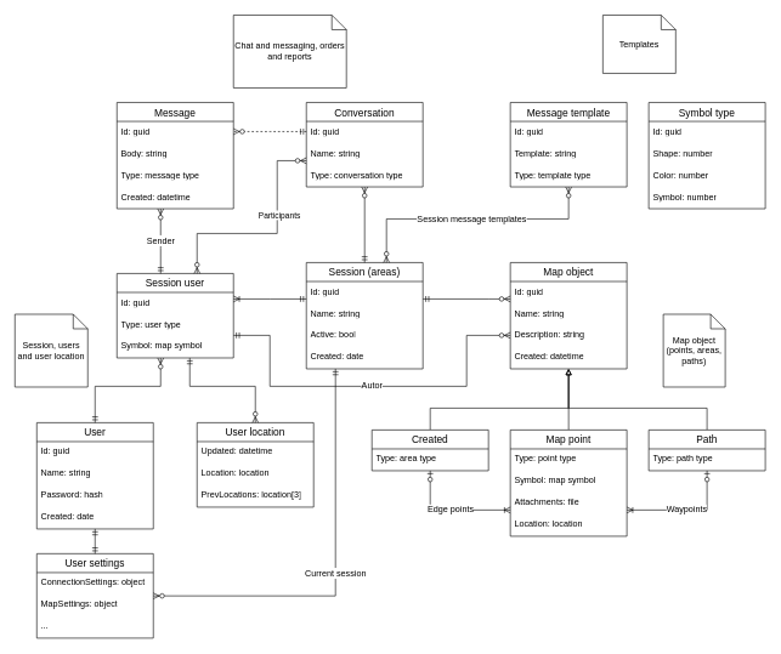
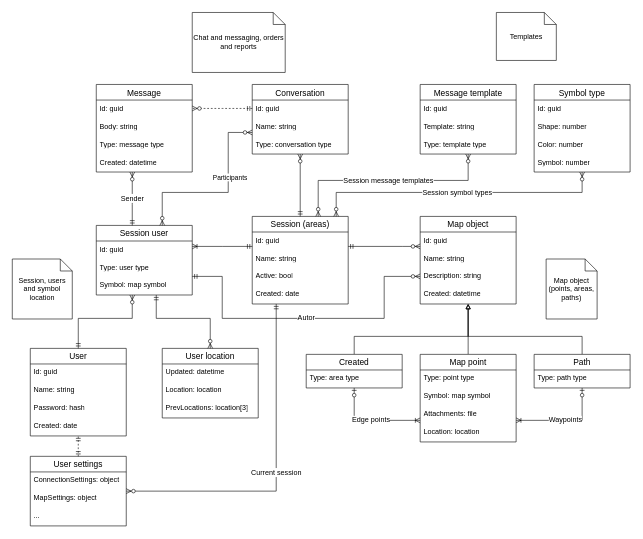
  <mxCell id="0" />
  <mxCell id="1" parent="0" />
  <mxCell id="2" value="Session (areas)" style="swimlane;fontStyle=0;childLayout=stackLayout;horizontal=1;startSize=26;horizontalStack=0;resizeParent=1;resizeParentMax=0;resizeLast=0;collapsible=1;marginBottom=0;align=center;fontSize=14;" parent="1" vertex="1"><mxGeometry x="420" y="360" width="160" height="146" as="geometry"><mxRectangle x="334" y="150" width="130" height="30" as="alternateBounds" /></mxGeometry></mxCell>
  <mxCell id="3" value="Id: guid" style="text;strokeColor=none;fillColor=none;spacingLeft=4;spacingRight=4;overflow=hidden;rotatable=0;points=[[0,0.5],[1,0.5]];portConstraint=eastwest;fontSize=12;whiteSpace=wrap;html=1;" parent="2" vertex="1"><mxGeometry y="26" width="160" height="30" as="geometry" /></mxCell>
  <mxCell id="4" value="Name: string" style="text;strokeColor=none;fillColor=none;spacingLeft=4;spacingRight=4;overflow=hidden;rotatable=0;points=[[0,0.5],[1,0.5]];portConstraint=eastwest;fontSize=12;whiteSpace=wrap;html=1;" parent="2" vertex="1"><mxGeometry y="56" width="160" height="30" as="geometry" /></mxCell>
  <mxCell id="5" value="Active: bool" style="text;strokeColor=none;fillColor=none;spacingLeft=4;spacingRight=4;overflow=hidden;rotatable=0;points=[[0,0.5],[1,0.5]];portConstraint=eastwest;fontSize=12;whiteSpace=wrap;html=1;" parent="2" vertex="1"><mxGeometry y="86" width="160" height="30" as="geometry" /></mxCell>
  <mxCell id="6" value="Created: date" style="text;strokeColor=none;fillColor=none;spacingLeft=4;spacingRight=4;overflow=hidden;rotatable=0;points=[[0,0.5],[1,0.5]];portConstraint=eastwest;fontSize=12;whiteSpace=wrap;html=1;" parent="2" vertex="1"><mxGeometry y="116" width="160" height="30" as="geometry" /></mxCell>
  <mxCell id="7" value="User" style="swimlane;fontStyle=0;childLayout=stackLayout;horizontal=1;startSize=26;horizontalStack=0;resizeParent=1;resizeParentMax=0;resizeLast=0;collapsible=1;marginBottom=0;align=center;fontSize=14;" parent="1" vertex="1"><mxGeometry x="50" y="580" width="160" height="146" as="geometry" /></mxCell>
  <mxCell id="8" value="Id: guid" style="text;strokeColor=none;fillColor=none;spacingLeft=4;spacingRight=4;overflow=hidden;rotatable=0;points=[[0,0.5],[1,0.5]];portConstraint=eastwest;fontSize=12;whiteSpace=wrap;html=1;" parent="7" vertex="1"><mxGeometry y="26" width="160" height="30" as="geometry" /></mxCell>
  <mxCell id="9" value="Name: string" style="text;strokeColor=none;fillColor=none;spacingLeft=4;spacingRight=4;overflow=hidden;rotatable=0;points=[[0,0.5],[1,0.5]];portConstraint=eastwest;fontSize=12;whiteSpace=wrap;html=1;" parent="7" vertex="1"><mxGeometry y="56" width="160" height="30" as="geometry" /></mxCell>
  <mxCell id="10" value="Password: hash" style="text;strokeColor=none;fillColor=none;spacingLeft=4;spacingRight=4;overflow=hidden;rotatable=0;points=[[0,0.5],[1,0.5]];portConstraint=eastwest;fontSize=12;whiteSpace=wrap;html=1;" parent="7" vertex="1"><mxGeometry y="86" width="160" height="30" as="geometry" /></mxCell>
  <mxCell id="11" value="Created: date" style="text;strokeColor=none;fillColor=none;spacingLeft=4;spacingRight=4;overflow=hidden;rotatable=0;points=[[0,0.5],[1,0.5]];portConstraint=eastwest;fontSize=12;whiteSpace=wrap;html=1;" parent="7" vertex="1"><mxGeometry y="116" width="160" height="30" as="geometry" /></mxCell>
  <mxCell id="12" value="Session user" style="swimlane;fontStyle=0;childLayout=stackLayout;horizontal=1;startSize=26;horizontalStack=0;resizeParent=1;resizeParentMax=0;resizeLast=0;collapsible=1;marginBottom=0;align=center;fontSize=14;" parent="1" vertex="1"><mxGeometry x="160" y="375" width="160" height="116" as="geometry" /></mxCell>
  <mxCell id="13" value="Id: guid" style="text;strokeColor=none;fillColor=none;spacingLeft=4;spacingRight=4;overflow=hidden;rotatable=0;points=[[0,0.5],[1,0.5]];portConstraint=eastwest;fontSize=12;whiteSpace=wrap;html=1;" parent="12" vertex="1"><mxGeometry y="26" width="160" height="30" as="geometry" /></mxCell>
  <mxCell id="14" value="Type: user type" style="text;strokeColor=none;fillColor=none;spacingLeft=4;spacingRight=4;overflow=hidden;rotatable=0;points=[[0,0.5],[1,0.5]];portConstraint=eastwest;fontSize=12;whiteSpace=wrap;html=1;" parent="12" vertex="1"><mxGeometry y="56" width="160" height="30" as="geometry" /></mxCell>
  <mxCell id="15" value="Symbol: map symbol" style="text;strokeColor=none;fillColor=none;spacingLeft=4;spacingRight=4;overflow=hidden;rotatable=0;points=[[0,0.5],[1,0.5]];portConstraint=eastwest;fontSize=12;whiteSpace=wrap;html=1;" parent="12" vertex="1"><mxGeometry y="86" width="160" height="30" as="geometry" /></mxCell>
  <mxCell id="16" value="User location" style="swimlane;fontStyle=0;childLayout=stackLayout;horizontal=1;startSize=26;horizontalStack=0;resizeParent=1;resizeParentMax=0;resizeLast=0;collapsible=1;marginBottom=0;align=center;fontSize=14;" parent="1" vertex="1"><mxGeometry x="270" y="580" width="160" height="116" as="geometry" /></mxCell>
  <mxCell id="17" value="Updated: datetime" style="text;strokeColor=none;fillColor=none;spacingLeft=4;spacingRight=4;overflow=hidden;rotatable=0;points=[[0,0.5],[1,0.5]];portConstraint=eastwest;fontSize=12;whiteSpace=wrap;html=1;" parent="16" vertex="1"><mxGeometry y="26" width="160" height="30" as="geometry" /></mxCell>
  <mxCell id="18" value="Location: location" style="text;strokeColor=none;fillColor=none;spacingLeft=4;spacingRight=4;overflow=hidden;rotatable=0;points=[[0,0.5],[1,0.5]];portConstraint=eastwest;fontSize=12;whiteSpace=wrap;html=1;" parent="16" vertex="1"><mxGeometry y="56" width="160" height="30" as="geometry" /></mxCell>
  <mxCell id="19" value="PrevLocations: location[3]" style="text;strokeColor=none;fillColor=none;spacingLeft=4;spacingRight=4;overflow=hidden;rotatable=0;points=[[0,0.5],[1,0.5]];portConstraint=eastwest;fontSize=12;whiteSpace=wrap;html=1;" parent="16" vertex="1"><mxGeometry y="86" width="160" height="30" as="geometry" /></mxCell>
  <mxCell id="20" value="" style="edgeStyle=orthogonalEdgeStyle;fontSize=12;html=1;endArrow=ERoneToMany;startArrow=ERmandOne;rounded=0;" parent="1" source="2" target="12" edge="1"><mxGeometry width="100" height="100" relative="1" as="geometry"><mxPoint x="700" y="590" as="sourcePoint" /><mxPoint x="800" y="490" as="targetPoint" /><Array as="points"><mxPoint x="370" y="410" /><mxPoint x="370" y="410" /></Array></mxGeometry></mxCell>
  <mxCell id="21" value="" style="edgeStyle=orthogonalEdgeStyle;fontSize=12;html=1;endArrow=ERzeroToMany;startArrow=ERmandOne;rounded=0;" parent="1" source="7" target="12" edge="1"><mxGeometry width="100" height="100" relative="1" as="geometry"><mxPoint x="290" y="610" as="sourcePoint" /><mxPoint x="390" y="510" as="targetPoint" /><Array as="points"><mxPoint x="130" y="530" /><mxPoint x="220" y="530" /></Array></mxGeometry></mxCell>
  <mxCell id="22" value="" style="edgeStyle=orthogonalEdgeStyle;fontSize=12;html=1;endArrow=ERzeroToMany;startArrow=ERmandOne;rounded=0;" parent="1" source="12" target="16" edge="1"><mxGeometry width="100" height="100" relative="1" as="geometry"><mxPoint x="510" y="670" as="sourcePoint" /><mxPoint x="610" y="570" as="targetPoint" /><Array as="points"><mxPoint x="260" y="530" /><mxPoint x="350" y="530" /></Array></mxGeometry></mxCell>
  <mxCell id="23" value="User settings" style="swimlane;fontStyle=0;childLayout=stackLayout;horizontal=1;startSize=26;horizontalStack=0;resizeParent=1;resizeParentMax=0;resizeLast=0;collapsible=1;marginBottom=0;align=center;fontSize=14;" parent="1" vertex="1"><mxGeometry x="50" y="760" width="160" height="116" as="geometry" /></mxCell>
  <mxCell id="24" value="ConnectionSettings: object" style="text;strokeColor=none;fillColor=none;spacingLeft=4;spacingRight=4;overflow=hidden;rotatable=0;points=[[0,0.5],[1,0.5]];portConstraint=eastwest;fontSize=12;whiteSpace=wrap;html=1;" parent="23" vertex="1"><mxGeometry y="26" width="160" height="30" as="geometry" /></mxCell>
  <mxCell id="25" value="MapSettings: object" style="text;strokeColor=none;fillColor=none;spacingLeft=4;spacingRight=4;overflow=hidden;rotatable=0;points=[[0,0.5],[1,0.5]];portConstraint=eastwest;fontSize=12;whiteSpace=wrap;html=1;" parent="23" vertex="1"><mxGeometry y="56" width="160" height="30" as="geometry" /></mxCell>
  <mxCell id="26" value="..." style="text;strokeColor=none;fillColor=none;spacingLeft=4;spacingRight=4;overflow=hidden;rotatable=0;points=[[0,0.5],[1,0.5]];portConstraint=eastwest;fontSize=12;whiteSpace=wrap;html=1;" parent="23" vertex="1"><mxGeometry y="86" width="160" height="30" as="geometry" /></mxCell>
- <mxCell id="27" value="" style="edgeStyle=orthogonalEdgeStyle;fontSize=12;html=1;endArrow=ERmandOne;startArrow=ERmandOne;rounded=0;" parent="1" source="23" target="7" edge="1"><mxGeometry width="100" height="100" relative="1" as="geometry"><mxPoint x="-40" y="890" as="sourcePoint" /><mxPoint x="60" y="790" as="targetPoint" /></mxGeometry></mxCell>
- <mxCell id="28" value="Session, users and user location" style="shape=note;size=20;whiteSpace=wrap;html=1;" parent="1" vertex="1"><mxGeometry x="20" y="431" width="100" height="100" as="geometry" /></mxCell>
+ <mxCell id="27" value="" style="edgeStyle=orthogonalEdgeStyle;fontSize=12;html=1;endArrow=ERmandOne;startArrow=ERmandOne;rounded=0;dashed=1;" parent="1" source="23" target="7" edge="1"><mxGeometry width="100" height="100" relative="1" as="geometry"><mxPoint x="-40" y="890" as="sourcePoint" /><mxPoint x="60" y="790" as="targetPoint" /></mxGeometry></mxCell>
+ <mxCell id="28" value="Session, users and symbol location" style="shape=note;size=20;whiteSpace=wrap;html=1;" parent="1" vertex="1"><mxGeometry x="20" y="431" width="100" height="100" as="geometry" /></mxCell>
  <mxCell id="29" value="Conversation" style="swimlane;fontStyle=0;childLayout=stackLayout;horizontal=1;startSize=26;horizontalStack=0;resizeParent=1;resizeParentMax=0;resizeLast=0;collapsible=1;marginBottom=0;align=center;fontSize=14;" parent="1" vertex="1"><mxGeometry x="420" y="140" width="160" height="116" as="geometry" /></mxCell>
  <mxCell id="30" value="Id: guid" style="text;strokeColor=none;fillColor=none;spacingLeft=4;spacingRight=4;overflow=hidden;rotatable=0;points=[[0,0.5],[1,0.5]];portConstraint=eastwest;fontSize=12;whiteSpace=wrap;html=1;" parent="29" vertex="1"><mxGeometry y="26" width="160" height="30" as="geometry" /></mxCell>
  <mxCell id="31" value="Name: string" style="text;strokeColor=none;fillColor=none;spacingLeft=4;spacingRight=4;overflow=hidden;rotatable=0;points=[[0,0.5],[1,0.5]];portConstraint=eastwest;fontSize=12;whiteSpace=wrap;html=1;" parent="29" vertex="1"><mxGeometry y="56" width="160" height="30" as="geometry" /></mxCell>
  <mxCell id="32" value="Type: conversation type" style="text;strokeColor=none;fillColor=none;spacingLeft=4;spacingRight=4;overflow=hidden;rotatable=0;points=[[0,0.5],[1,0.5]];portConstraint=eastwest;fontSize=12;whiteSpace=wrap;html=1;" parent="29" vertex="1"><mxGeometry y="86" width="160" height="30" as="geometry" /></mxCell>
  <mxCell id="33" value="" style="edgeStyle=orthogonalEdgeStyle;fontSize=12;html=1;endArrow=ERzeroToMany;startArrow=ERmandOne;rounded=0;" parent="1" source="2" target="29" edge="1"><mxGeometry width="100" height="100" relative="1" as="geometry"><mxPoint x="670" y="660" as="sourcePoint" /><mxPoint x="770" y="560" as="targetPoint" /></mxGeometry></mxCell>
  <mxCell id="34" value="Message" style="swimlane;fontStyle=0;childLayout=stackLayout;horizontal=1;startSize=26;horizontalStack=0;resizeParent=1;resizeParentMax=0;resizeLast=0;collapsible=1;marginBottom=0;align=center;fontSize=14;" parent="1" vertex="1"><mxGeometry x="160" y="140" width="160" height="146" as="geometry" /></mxCell>
  <mxCell id="35" value="Id: guid" style="text;strokeColor=none;fillColor=none;spacingLeft=4;spacingRight=4;overflow=hidden;rotatable=0;points=[[0,0.5],[1,0.5]];portConstraint=eastwest;fontSize=12;whiteSpace=wrap;html=1;" parent="34" vertex="1"><mxGeometry y="26" width="160" height="30" as="geometry" /></mxCell>
  <mxCell id="36" value="Body: string" style="text;strokeColor=none;fillColor=none;spacingLeft=4;spacingRight=4;overflow=hidden;rotatable=0;points=[[0,0.5],[1,0.5]];portConstraint=eastwest;fontSize=12;whiteSpace=wrap;html=1;" parent="34" vertex="1"><mxGeometry y="56" width="160" height="30" as="geometry" /></mxCell>
  <mxCell id="37" value="Type: message type" style="text;strokeColor=none;fillColor=none;spacingLeft=4;spacingRight=4;overflow=hidden;rotatable=0;points=[[0,0.5],[1,0.5]];portConstraint=eastwest;fontSize=12;whiteSpace=wrap;html=1;" parent="34" vertex="1"><mxGeometry y="86" width="160" height="30" as="geometry" /></mxCell>
  <mxCell id="38" value="Created: datetime" style="text;strokeColor=none;fillColor=none;spacingLeft=4;spacingRight=4;overflow=hidden;rotatable=0;points=[[0,0.5],[1,0.5]];portConstraint=eastwest;fontSize=12;whiteSpace=wrap;html=1;" parent="34" vertex="1"><mxGeometry y="116" width="160" height="30" as="geometry" /></mxCell>
  <mxCell id="39" value="" style="edgeStyle=orthogonalEdgeStyle;fontSize=12;html=1;endArrow=ERzeroToMany;startArrow=ERmandOne;rounded=0;dashed=1;" parent="1" source="29" target="34" edge="1"><mxGeometry width="100" height="100" relative="1" as="geometry"><mxPoint x="560" y="760" as="sourcePoint" /><mxPoint x="660" y="660" as="targetPoint" /><Array as="points"><mxPoint x="370" y="180" /><mxPoint x="370" y="180" /></Array></mxGeometry></mxCell>
  <mxCell id="40" value="Chat and messaging, orders and reports" style="shape=note;size=20;whiteSpace=wrap;html=1;" parent="1" vertex="1"><mxGeometry x="320" y="20" width="155" height="100" as="geometry" /></mxCell>
  <mxCell id="41" value="Sender" style="edgeStyle=orthogonalEdgeStyle;fontSize=12;html=1;endArrow=ERzeroToMany;startArrow=ERmandOne;rounded=0;" parent="1" source="12" target="34" edge="1"><mxGeometry width="100" height="100" relative="1" as="geometry"><mxPoint x="340" y="380" as="sourcePoint" /><mxPoint x="440" y="280" as="targetPoint" /><Array as="points"><mxPoint x="220" y="340" /><mxPoint x="220" y="340" /></Array></mxGeometry></mxCell>
  <mxCell id="42" value="" style="fontSize=12;html=1;endArrow=ERzeroToMany;endFill=1;startArrow=ERzeroToMany;rounded=0;edgeStyle=orthogonalEdgeStyle;" parent="1" source="12" target="29" edge="1"><mxGeometry width="100" height="100" relative="1" as="geometry"><mxPoint x="670" y="380" as="sourcePoint" /><mxPoint x="770" y="280" as="targetPoint" /><Array as="points"><mxPoint x="270" y="320" /><mxPoint x="380" y="320" /><mxPoint x="380" y="220" /></Array></mxGeometry></mxCell>
  <mxCell id="43" value="Participants" style="edgeLabel;html=1;align=center;verticalAlign=middle;resizable=0;points=[];" parent="42" vertex="1" connectable="0"><mxGeometry x="0.254" y="-2" relative="1" as="geometry"><mxPoint as="offset" /></mxGeometry></mxCell>
  <mxCell id="44" style="edgeStyle=orthogonalEdgeStyle;rounded=0;orthogonalLoop=1;jettySize=auto;html=1;endArrow=block;endFill=0;" edge="1" parent="1" source="45" target="56"><mxGeometry relative="1" as="geometry" /></mxCell>
  <mxCell id="45" value="Map point" style="swimlane;fontStyle=0;childLayout=stackLayout;horizontal=1;startSize=26;horizontalStack=0;resizeParent=1;resizeParentMax=0;resizeLast=0;collapsible=1;marginBottom=0;align=center;fontSize=14;" vertex="1" parent="1"><mxGeometry x="700" y="590" width="160" height="146" as="geometry" /></mxCell>
  <mxCell id="46" value="Type: point type" style="text;strokeColor=none;fillColor=none;spacingLeft=4;spacingRight=4;overflow=hidden;rotatable=0;points=[[0,0.5],[1,0.5]];portConstraint=eastwest;fontSize=12;whiteSpace=wrap;html=1;" vertex="1" parent="45"><mxGeometry y="26" width="160" height="30" as="geometry" /></mxCell>
  <mxCell id="47" value="Symbol: map symbol" style="text;strokeColor=none;fillColor=none;spacingLeft=4;spacingRight=4;overflow=hidden;rotatable=0;points=[[0,0.5],[1,0.5]];portConstraint=eastwest;fontSize=12;whiteSpace=wrap;html=1;" vertex="1" parent="45"><mxGeometry y="56" width="160" height="30" as="geometry" /></mxCell>
  <mxCell id="48" value="Attachments: file" style="text;strokeColor=none;fillColor=none;spacingLeft=4;spacingRight=4;overflow=hidden;rotatable=0;points=[[0,0.5],[1,0.5]];portConstraint=eastwest;fontSize=12;whiteSpace=wrap;html=1;" vertex="1" parent="45"><mxGeometry y="86" width="160" height="30" as="geometry" /></mxCell>
  <mxCell id="49" value="Location: location" style="text;strokeColor=none;fillColor=none;spacingLeft=4;spacingRight=4;overflow=hidden;rotatable=0;points=[[0,0.5],[1,0.5]];portConstraint=eastwest;fontSize=12;whiteSpace=wrap;html=1;" vertex="1" parent="45"><mxGeometry y="116" width="160" height="30" as="geometry" /></mxCell>
  <mxCell id="50" style="edgeStyle=orthogonalEdgeStyle;rounded=0;orthogonalLoop=1;jettySize=auto;html=1;endArrow=block;endFill=0;" edge="1" parent="1" source="51" target="56"><mxGeometry relative="1" as="geometry"><Array as="points"><mxPoint x="590" y="560" /><mxPoint x="780" y="560" /></Array></mxGeometry></mxCell>
  <mxCell id="51" value="Created" style="swimlane;fontStyle=0;childLayout=stackLayout;horizontal=1;startSize=26;horizontalStack=0;resizeParent=1;resizeParentMax=0;resizeLast=0;collapsible=1;marginBottom=0;align=center;fontSize=14;" vertex="1" parent="1"><mxGeometry x="510" y="590" width="160" height="56" as="geometry" /></mxCell>
  <mxCell id="52" value="Type: area type" style="text;strokeColor=none;fillColor=none;spacingLeft=4;spacingRight=4;overflow=hidden;rotatable=0;points=[[0,0.5],[1,0.5]];portConstraint=eastwest;fontSize=12;whiteSpace=wrap;html=1;" vertex="1" parent="51"><mxGeometry y="26" width="160" height="30" as="geometry" /></mxCell>
  <mxCell id="53" style="edgeStyle=orthogonalEdgeStyle;rounded=0;orthogonalLoop=1;jettySize=auto;html=1;endArrow=block;endFill=0;" edge="1" parent="1" source="54" target="56"><mxGeometry relative="1" as="geometry"><Array as="points"><mxPoint x="970" y="560" /><mxPoint x="780" y="560" /></Array></mxGeometry></mxCell>
  <mxCell id="54" value="Path" style="swimlane;fontStyle=0;childLayout=stackLayout;horizontal=1;startSize=26;horizontalStack=0;resizeParent=1;resizeParentMax=0;resizeLast=0;collapsible=1;marginBottom=0;align=center;fontSize=14;" vertex="1" parent="1"><mxGeometry x="890" y="590" width="160" height="56" as="geometry" /></mxCell>
  <mxCell id="55" value="Type: path type" style="text;strokeColor=none;fillColor=none;spacingLeft=4;spacingRight=4;overflow=hidden;rotatable=0;points=[[0,0.5],[1,0.5]];portConstraint=eastwest;fontSize=12;whiteSpace=wrap;html=1;" vertex="1" parent="54"><mxGeometry y="26" width="160" height="30" as="geometry" /></mxCell>
  <mxCell id="56" value="Map object" style="swimlane;fontStyle=0;childLayout=stackLayout;horizontal=1;startSize=26;horizontalStack=0;resizeParent=1;resizeParentMax=0;resizeLast=0;collapsible=1;marginBottom=0;align=center;fontSize=14;" vertex="1" parent="1"><mxGeometry x="700" y="360" width="160" height="146" as="geometry" /></mxCell>
  <mxCell id="57" value="Id: guid" style="text;strokeColor=none;fillColor=none;spacingLeft=4;spacingRight=4;overflow=hidden;rotatable=0;points=[[0,0.5],[1,0.5]];portConstraint=eastwest;fontSize=12;whiteSpace=wrap;html=1;" vertex="1" parent="56"><mxGeometry y="26" width="160" height="30" as="geometry" /></mxCell>
  <mxCell id="58" value="Name: string" style="text;strokeColor=none;fillColor=none;spacingLeft=4;spacingRight=4;overflow=hidden;rotatable=0;points=[[0,0.5],[1,0.5]];portConstraint=eastwest;fontSize=12;whiteSpace=wrap;html=1;" vertex="1" parent="56"><mxGeometry y="56" width="160" height="30" as="geometry" /></mxCell>
  <mxCell id="59" value="Description: string" style="text;strokeColor=none;fillColor=none;spacingLeft=4;spacingRight=4;overflow=hidden;rotatable=0;points=[[0,0.5],[1,0.5]];portConstraint=eastwest;fontSize=12;whiteSpace=wrap;html=1;" vertex="1" parent="56"><mxGeometry y="86" width="160" height="30" as="geometry" /></mxCell>
  <mxCell id="60" value="Created: datetime" style="text;strokeColor=none;fillColor=none;spacingLeft=4;spacingRight=4;overflow=hidden;rotatable=0;points=[[0,0.5],[1,0.5]];portConstraint=eastwest;fontSize=12;whiteSpace=wrap;html=1;" vertex="1" parent="56"><mxGeometry y="116" width="160" height="30" as="geometry" /></mxCell>
  <mxCell id="61" value="" style="edgeStyle=orthogonalEdgeStyle;fontSize=12;html=1;endArrow=ERzeroToMany;startArrow=ERmandOne;rounded=0;" edge="1" parent="1" source="2" target="56"><mxGeometry width="100" height="100" relative="1" as="geometry"><mxPoint x="740" y="690" as="sourcePoint" /><mxPoint x="840" y="590" as="targetPoint" /><Array as="points"><mxPoint x="670" y="410" /><mxPoint x="670" y="410" /></Array></mxGeometry></mxCell>
  <mxCell id="62" value="Autor" style="edgeStyle=orthogonalEdgeStyle;fontSize=12;html=1;endArrow=ERzeroToMany;startArrow=ERmandOne;rounded=0;" edge="1" parent="1" source="12" target="56"><mxGeometry width="100" height="100" relative="1" as="geometry"><mxPoint x="610" y="630" as="sourcePoint" /><mxPoint x="710" y="530" as="targetPoint" /><Array as="points"><mxPoint x="370" y="460" /><mxPoint x="370" y="530" /><mxPoint x="640" y="530" /><mxPoint x="640" y="460" /></Array></mxGeometry></mxCell>
  <mxCell id="63" value="Edge points" style="edgeStyle=orthogonalEdgeStyle;fontSize=12;html=1;endArrow=ERoneToMany;startArrow=ERzeroToOne;rounded=0;" edge="1" parent="1" source="51" target="45"><mxGeometry width="100" height="100" relative="1" as="geometry"><mxPoint x="580" y="820" as="sourcePoint" /><mxPoint x="680" y="720" as="targetPoint" /><Array as="points"><mxPoint x="590" y="700" /></Array></mxGeometry></mxCell>
  <mxCell id="64" value="Waypoints" style="edgeStyle=orthogonalEdgeStyle;fontSize=12;html=1;endArrow=ERoneToMany;startArrow=ERzeroToOne;rounded=0;" edge="1" parent="1" source="54" target="45"><mxGeometry width="100" height="100" relative="1" as="geometry"><mxPoint x="990" y="850" as="sourcePoint" /><mxPoint x="1090" y="750" as="targetPoint" /><Array as="points"><mxPoint x="970" y="700" /></Array></mxGeometry></mxCell>
  <mxCell id="65" value="Map object (points, areas, paths)" style="shape=note;size=20;whiteSpace=wrap;html=1;" vertex="1" parent="1"><mxGeometry x="910" y="431" width="85" height="100" as="geometry" /></mxCell>
  <mxCell id="66" value="Message template" style="swimlane;fontStyle=0;childLayout=stackLayout;horizontal=1;startSize=26;horizontalStack=0;resizeParent=1;resizeParentMax=0;resizeLast=0;collapsible=1;marginBottom=0;align=center;fontSize=14;" vertex="1" parent="1"><mxGeometry x="700" y="140" width="160" height="116" as="geometry" /></mxCell>
  <mxCell id="67" value="Id: guid" style="text;strokeColor=none;fillColor=none;spacingLeft=4;spacingRight=4;overflow=hidden;rotatable=0;points=[[0,0.5],[1,0.5]];portConstraint=eastwest;fontSize=12;whiteSpace=wrap;html=1;" vertex="1" parent="66"><mxGeometry y="26" width="160" height="30" as="geometry" /></mxCell>
  <mxCell id="68" value="Template: string" style="text;strokeColor=none;fillColor=none;spacingLeft=4;spacingRight=4;overflow=hidden;rotatable=0;points=[[0,0.5],[1,0.5]];portConstraint=eastwest;fontSize=12;whiteSpace=wrap;html=1;" vertex="1" parent="66"><mxGeometry y="56" width="160" height="30" as="geometry" /></mxCell>
  <mxCell id="69" value="Type: template type" style="text;strokeColor=none;fillColor=none;spacingLeft=4;spacingRight=4;overflow=hidden;rotatable=0;points=[[0,0.5],[1,0.5]];portConstraint=eastwest;fontSize=12;whiteSpace=wrap;html=1;" vertex="1" parent="66"><mxGeometry y="86" width="160" height="30" as="geometry" /></mxCell>
  <mxCell id="70" value="Symbol type" style="swimlane;fontStyle=0;childLayout=stackLayout;horizontal=1;startSize=26;horizontalStack=0;resizeParent=1;resizeParentMax=0;resizeLast=0;collapsible=1;marginBottom=0;align=center;fontSize=14;" vertex="1" parent="1"><mxGeometry x="890" y="140" width="160" height="146" as="geometry" /></mxCell>
  <mxCell id="71" value="Id: guid" style="text;strokeColor=none;fillColor=none;spacingLeft=4;spacingRight=4;overflow=hidden;rotatable=0;points=[[0,0.5],[1,0.5]];portConstraint=eastwest;fontSize=12;whiteSpace=wrap;html=1;" vertex="1" parent="70"><mxGeometry y="26" width="160" height="30" as="geometry" /></mxCell>
  <mxCell id="72" value="Shape: number" style="text;strokeColor=none;fillColor=none;spacingLeft=4;spacingRight=4;overflow=hidden;rotatable=0;points=[[0,0.5],[1,0.5]];portConstraint=eastwest;fontSize=12;whiteSpace=wrap;html=1;" vertex="1" parent="70"><mxGeometry y="56" width="160" height="30" as="geometry" /></mxCell>
  <mxCell id="73" value="Color: number" style="text;strokeColor=none;fillColor=none;spacingLeft=4;spacingRight=4;overflow=hidden;rotatable=0;points=[[0,0.5],[1,0.5]];portConstraint=eastwest;fontSize=12;whiteSpace=wrap;html=1;" vertex="1" parent="70"><mxGeometry y="86" width="160" height="30" as="geometry" /></mxCell>
  <mxCell id="74" value="Symbol: number" style="text;strokeColor=none;fillColor=none;spacingLeft=4;spacingRight=4;overflow=hidden;rotatable=0;points=[[0,0.5],[1,0.5]];portConstraint=eastwest;fontSize=12;whiteSpace=wrap;html=1;" vertex="1" parent="70"><mxGeometry y="116" width="160" height="30" as="geometry" /></mxCell>
  <mxCell id="75" value="Session message templates" style="edgeStyle=orthogonalEdgeStyle;fontSize=12;html=1;endArrow=ERzeroToMany;endFill=1;startArrow=ERzeroToMany;rounded=0;" edge="1" parent="1" source="2" target="66"><mxGeometry width="100" height="100" relative="1" as="geometry"><mxPoint x="590" y="380" as="sourcePoint" /><mxPoint x="690" y="280" as="targetPoint" /><Array as="points"><mxPoint x="530" y="300" /><mxPoint x="780" y="300" /></Array></mxGeometry></mxCell>
+ <mxCell id="76" value="Session symbol types" style="edgeStyle=orthogonalEdgeStyle;fontSize=12;html=1;endArrow=ERzeroToMany;endFill=1;startArrow=ERzeroToMany;rounded=0;" edge="1" parent="1" source="2" target="70"><mxGeometry width="100" height="100" relative="1" as="geometry"><mxPoint x="940" y="480" as="sourcePoint" /><mxPoint x="1040" y="380" as="targetPoint" /><Array as="points"><mxPoint x="560" y="320" /><mxPoint x="970" y="320" /></Array></mxGeometry></mxCell>
  <mxCell id="77" value="Templates" style="shape=note;size=20;whiteSpace=wrap;html=1;" vertex="1" parent="1"><mxGeometry x="827" y="20" width="100" height="80" as="geometry" /></mxCell>
  <mxCell id="78" value="Current session" style="edgeStyle=orthogonalEdgeStyle;fontSize=12;html=1;endArrow=ERzeroToMany;startArrow=ERmandOne;rounded=0;" edge="1" parent="1" source="2" target="23"><mxGeometry width="100" height="100" relative="1" as="geometry"><mxPoint x="290" y="930" as="sourcePoint" /><mxPoint x="390" y="830" as="targetPoint" /><Array as="points"><mxPoint x="460" y="818" /></Array></mxGeometry></mxCell>
